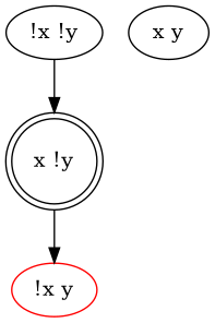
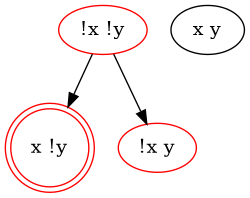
  digraph {
-   n1 [color=black label="!x !y"]
-   n2 [label="x !y" shape=doublecircle]
+   n1 [color=red label="!x !y"]
+   n2 [label="x !y" shape=doublecircle color=red]
    n3 [color=red label="!x y"]
    n4 [label="x y"]
    n1 -> n2
-   n2 -> n3
+   n1 -> n3
  }
